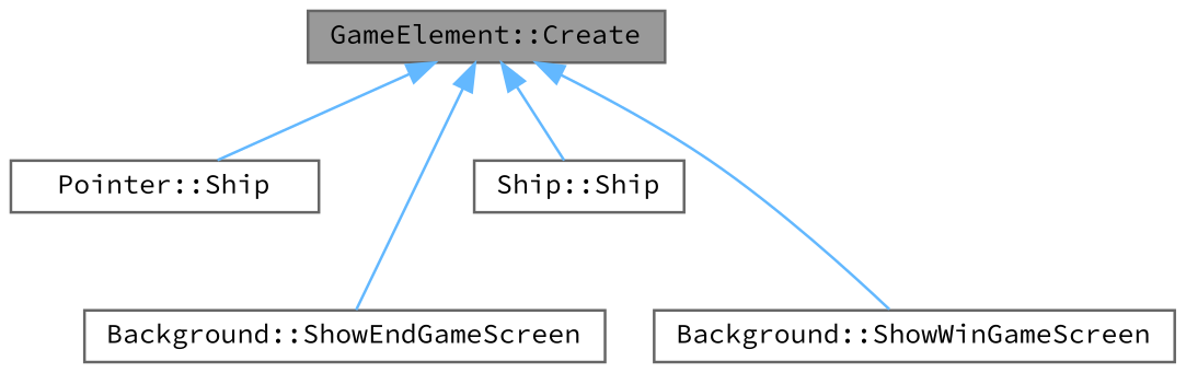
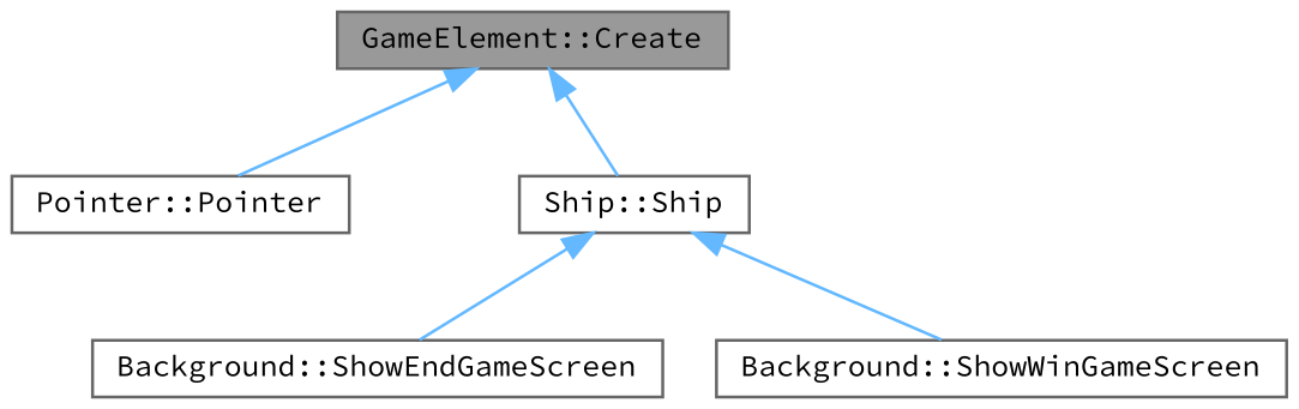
  digraph {
    fontname="Source Code Pro"
    rankdir=TB
    node [color=grey40 fillcolor=white fontname="Source Code Pro" fontsize=10 shape=box style=filled]
    edge [color=steelblue1 dir=back fontname="Source Code Pro" fontsize=10 labelfontname=Helvetica labelfontsize=10 style=solid]
    n1 [color=gray40 fillcolor=grey60 fontcolor=black height=0.2 label="GameElement::Create" width=0.4]
-   n2 [height=0.2 label="Pointer::Ship" width=0.4]
+   n2 [height=0.2 label="Pointer::Pointer" width=0.4]
    n3 [height=0.2 label="Ship::Ship" width=0.4]
    n4 [height=0.2 label="Background::ShowEndGameScreen" width=0.4]
    n5 [height=0.2 label="Background::ShowWinGameScreen" width=0.4]
    n1 -> n2
    n1 -> n3
-   n1 -> n4
-   n1 -> n5
+   n3 -> n4
+   n3 -> n5
  }
